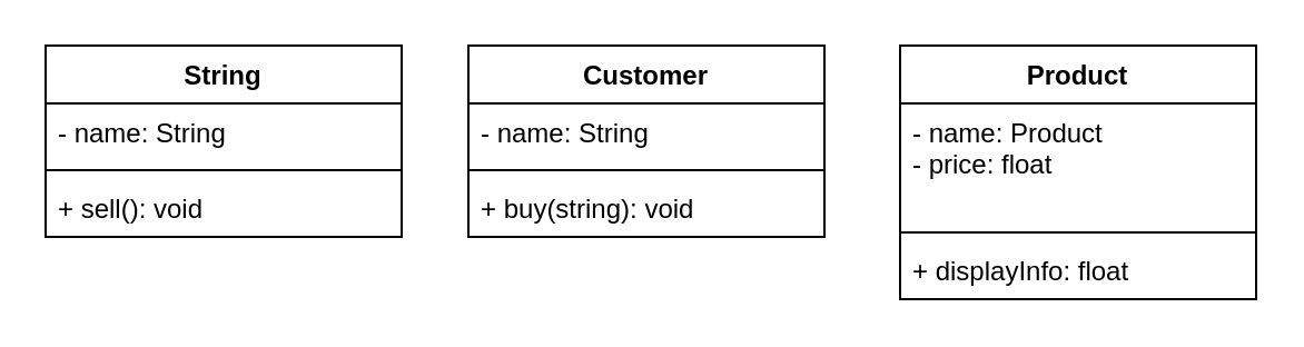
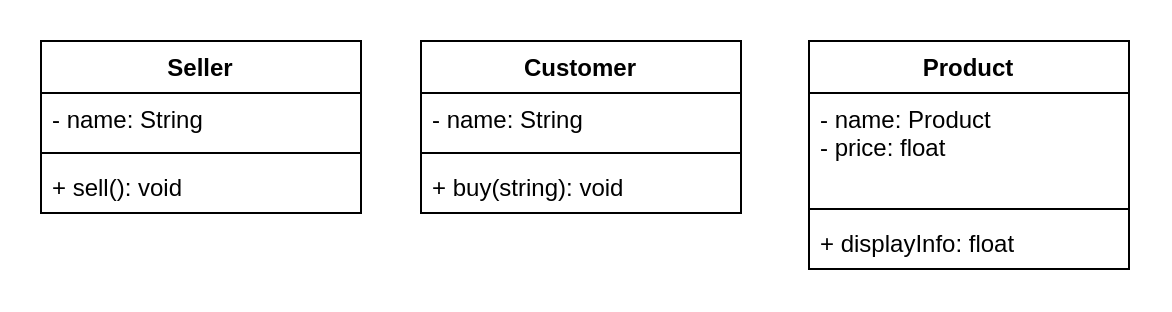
  <mxCell id="0" />
  <mxCell id="1" parent="0" />
- <mxCell id="2" value="String" style="swimlane;fontStyle=1;align=center;verticalAlign=top;childLayout=stackLayout;horizontal=1;startSize=26;horizontalStack=0;resizeParent=1;resizeParentMax=0;resizeLast=0;collapsible=1;marginBottom=0;" vertex="1" parent="1"><mxGeometry x="20" y="20" width="160" height="86" as="geometry" /></mxCell>
+ <mxCell id="2" value="Seller" style="swimlane;fontStyle=1;align=center;verticalAlign=top;childLayout=stackLayout;horizontal=1;startSize=26;horizontalStack=0;resizeParent=1;resizeParentMax=0;resizeLast=0;collapsible=1;marginBottom=0;" vertex="1" parent="1"><mxGeometry x="20" y="20" width="160" height="86" as="geometry" /></mxCell>
  <mxCell id="3" value="- name: String" style="text;strokeColor=none;fillColor=none;align=left;verticalAlign=top;spacingLeft=4;spacingRight=4;overflow=hidden;rotatable=0;points=[[0,0.5],[1,0.5]];portConstraint=eastwest;" vertex="1" parent="2"><mxGeometry y="26" width="160" height="26" as="geometry" /></mxCell>
  <mxCell id="4" value="" style="line;strokeWidth=1;fillColor=none;align=left;verticalAlign=middle;spacingTop=-1;spacingLeft=3;spacingRight=3;rotatable=0;labelPosition=right;points=[];portConstraint=eastwest;" vertex="1" parent="2"><mxGeometry y="52" width="160" height="8" as="geometry" /></mxCell>
  <mxCell id="5" value="+ sell(): void" style="text;strokeColor=none;fillColor=none;align=left;verticalAlign=top;spacingLeft=4;spacingRight=4;overflow=hidden;rotatable=0;points=[[0,0.5],[1,0.5]];portConstraint=eastwest;" vertex="1" parent="2"><mxGeometry y="60" width="160" height="26" as="geometry" /></mxCell>
  <mxCell id="6" value="Customer" style="swimlane;fontStyle=1;align=center;verticalAlign=top;childLayout=stackLayout;horizontal=1;startSize=26;horizontalStack=0;resizeParent=1;resizeParentMax=0;resizeLast=0;collapsible=1;marginBottom=0;" vertex="1" parent="1"><mxGeometry x="210" y="20" width="160" height="86" as="geometry" /></mxCell>
  <mxCell id="7" value="- name: String" style="text;strokeColor=none;fillColor=none;align=left;verticalAlign=top;spacingLeft=4;spacingRight=4;overflow=hidden;rotatable=0;points=[[0,0.5],[1,0.5]];portConstraint=eastwest;" vertex="1" parent="6"><mxGeometry y="26" width="160" height="26" as="geometry" /></mxCell>
  <mxCell id="8" value="" style="line;strokeWidth=1;fillColor=none;align=left;verticalAlign=middle;spacingTop=-1;spacingLeft=3;spacingRight=3;rotatable=0;labelPosition=right;points=[];portConstraint=eastwest;" vertex="1" parent="6"><mxGeometry y="52" width="160" height="8" as="geometry" /></mxCell>
  <mxCell id="9" value="+ buy(string): void" style="text;strokeColor=none;fillColor=none;align=left;verticalAlign=top;spacingLeft=4;spacingRight=4;overflow=hidden;rotatable=0;points=[[0,0.5],[1,0.5]];portConstraint=eastwest;" vertex="1" parent="6"><mxGeometry y="60" width="160" height="26" as="geometry" /></mxCell>
  <mxCell id="10" value="Product" style="swimlane;fontStyle=1;align=center;verticalAlign=top;childLayout=stackLayout;horizontal=1;startSize=26;horizontalStack=0;resizeParent=1;resizeParentMax=0;resizeLast=0;collapsible=1;marginBottom=0;" vertex="1" parent="1"><mxGeometry x="404" y="20" width="160" height="114" as="geometry" /></mxCell>
  <mxCell id="11" value="- name: Product&#10;- price: float&#10;" style="text;strokeColor=none;fillColor=none;align=left;verticalAlign=top;spacingLeft=4;spacingRight=4;overflow=hidden;rotatable=0;points=[[0,0.5],[1,0.5]];portConstraint=eastwest;" vertex="1" parent="10"><mxGeometry y="26" width="160" height="54" as="geometry" /></mxCell>
  <mxCell id="12" value="" style="line;strokeWidth=1;fillColor=none;align=left;verticalAlign=middle;spacingTop=-1;spacingLeft=3;spacingRight=3;rotatable=0;labelPosition=right;points=[];portConstraint=eastwest;" vertex="1" parent="10"><mxGeometry y="80" width="160" height="8" as="geometry" /></mxCell>
  <mxCell id="13" value="+ displayInfo: float" style="text;strokeColor=none;fillColor=none;align=left;verticalAlign=top;spacingLeft=4;spacingRight=4;overflow=hidden;rotatable=0;points=[[0,0.5],[1,0.5]];portConstraint=eastwest;" vertex="1" parent="10"><mxGeometry y="88" width="160" height="26" as="geometry" /></mxCell>
